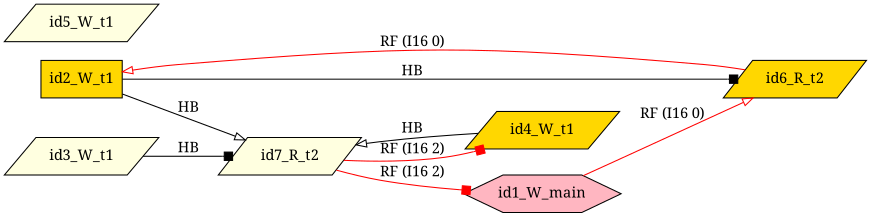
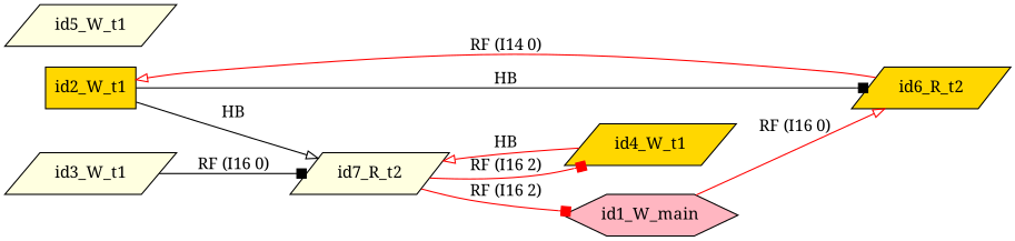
  digraph {
    fontname="Noto Serif"
    rankdir=LR
    splines=true
    node [fillcolor=gold fontname="Noto Serif" shape=parallelogram style=filled]
    edge [arrowhead=box color=black fontname="Noto Serif"]
    id2_W_t1 [shape=box]
    id6_R_t2
    id1_W_main [fillcolor=lightpink shape=hexagon]
    id7_R_t2 [fillcolor=lightyellow]
    id4_W_t1
    id3_W_t1 [fillcolor=lightyellow]
    id5_W_t1 [fillcolor=lightyellow]
    id2_W_t1 -> id6_R_t2 [label=HB]
    id2_W_t1 -> id7_R_t2 [arrowhead=onormal label=HB]
-   id6_R_t2 -> id2_W_t1 [arrowhead=onormal color=red label="RF (I16 0)"]
+   id6_R_t2 -> id2_W_t1 [arrowhead=onormal color=red label="RF (I14 0)"]
    id1_W_main -> id6_R_t2 [arrowhead=onormal color=red label="RF (I16 0)"]
    id7_R_t2 -> id1_W_main [color=red label="RF (I16 2)"]
    id7_R_t2 -> id4_W_t1 [color=red label="RF (I16 2)"]
-   id4_W_t1 -> id7_R_t2 [arrowhead=onormal label=HB]
-   id3_W_t1 -> id7_R_t2 [label=HB]
+   id4_W_t1 -> id7_R_t2 [arrowhead=onormal color=red label=HB]
+   id3_W_t1 -> id7_R_t2 [label="RF (I16 0)"]
  }
